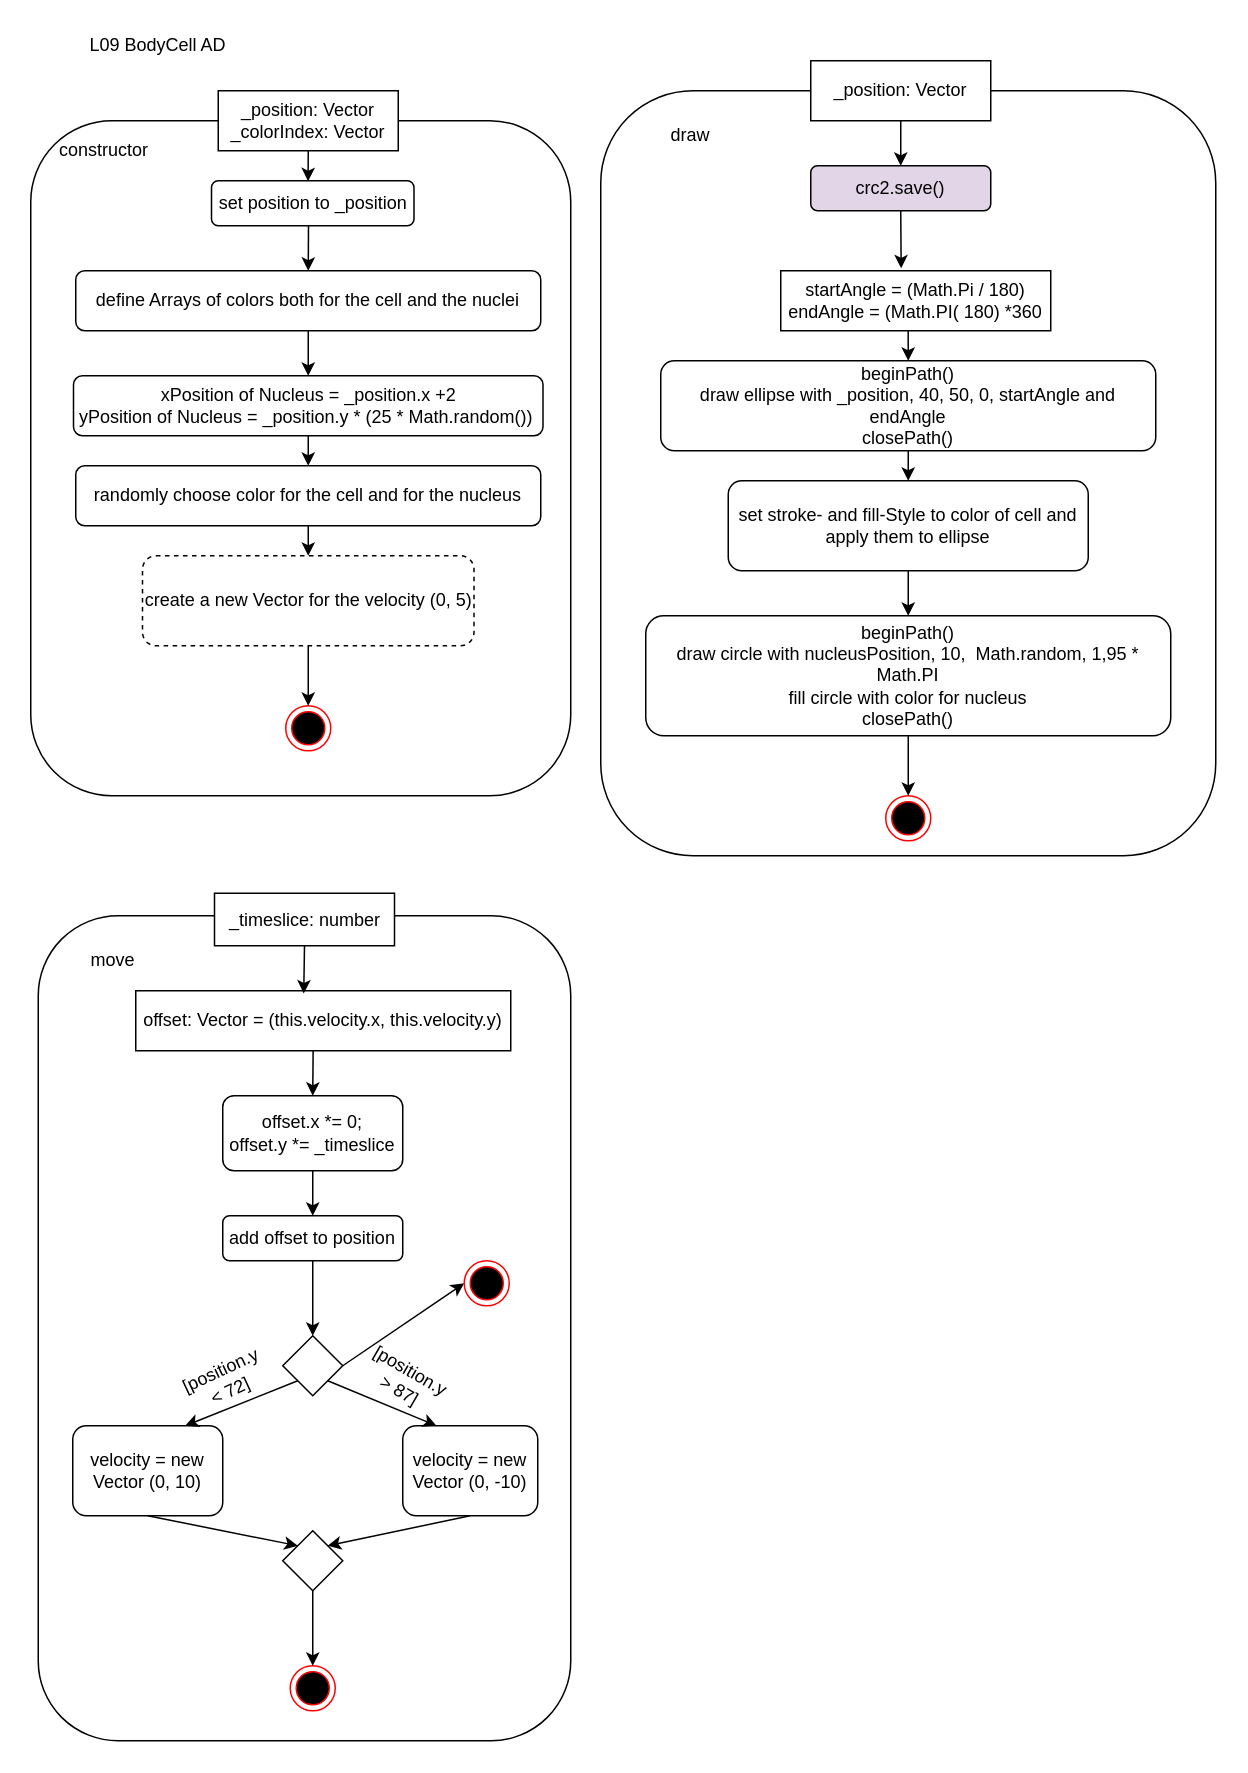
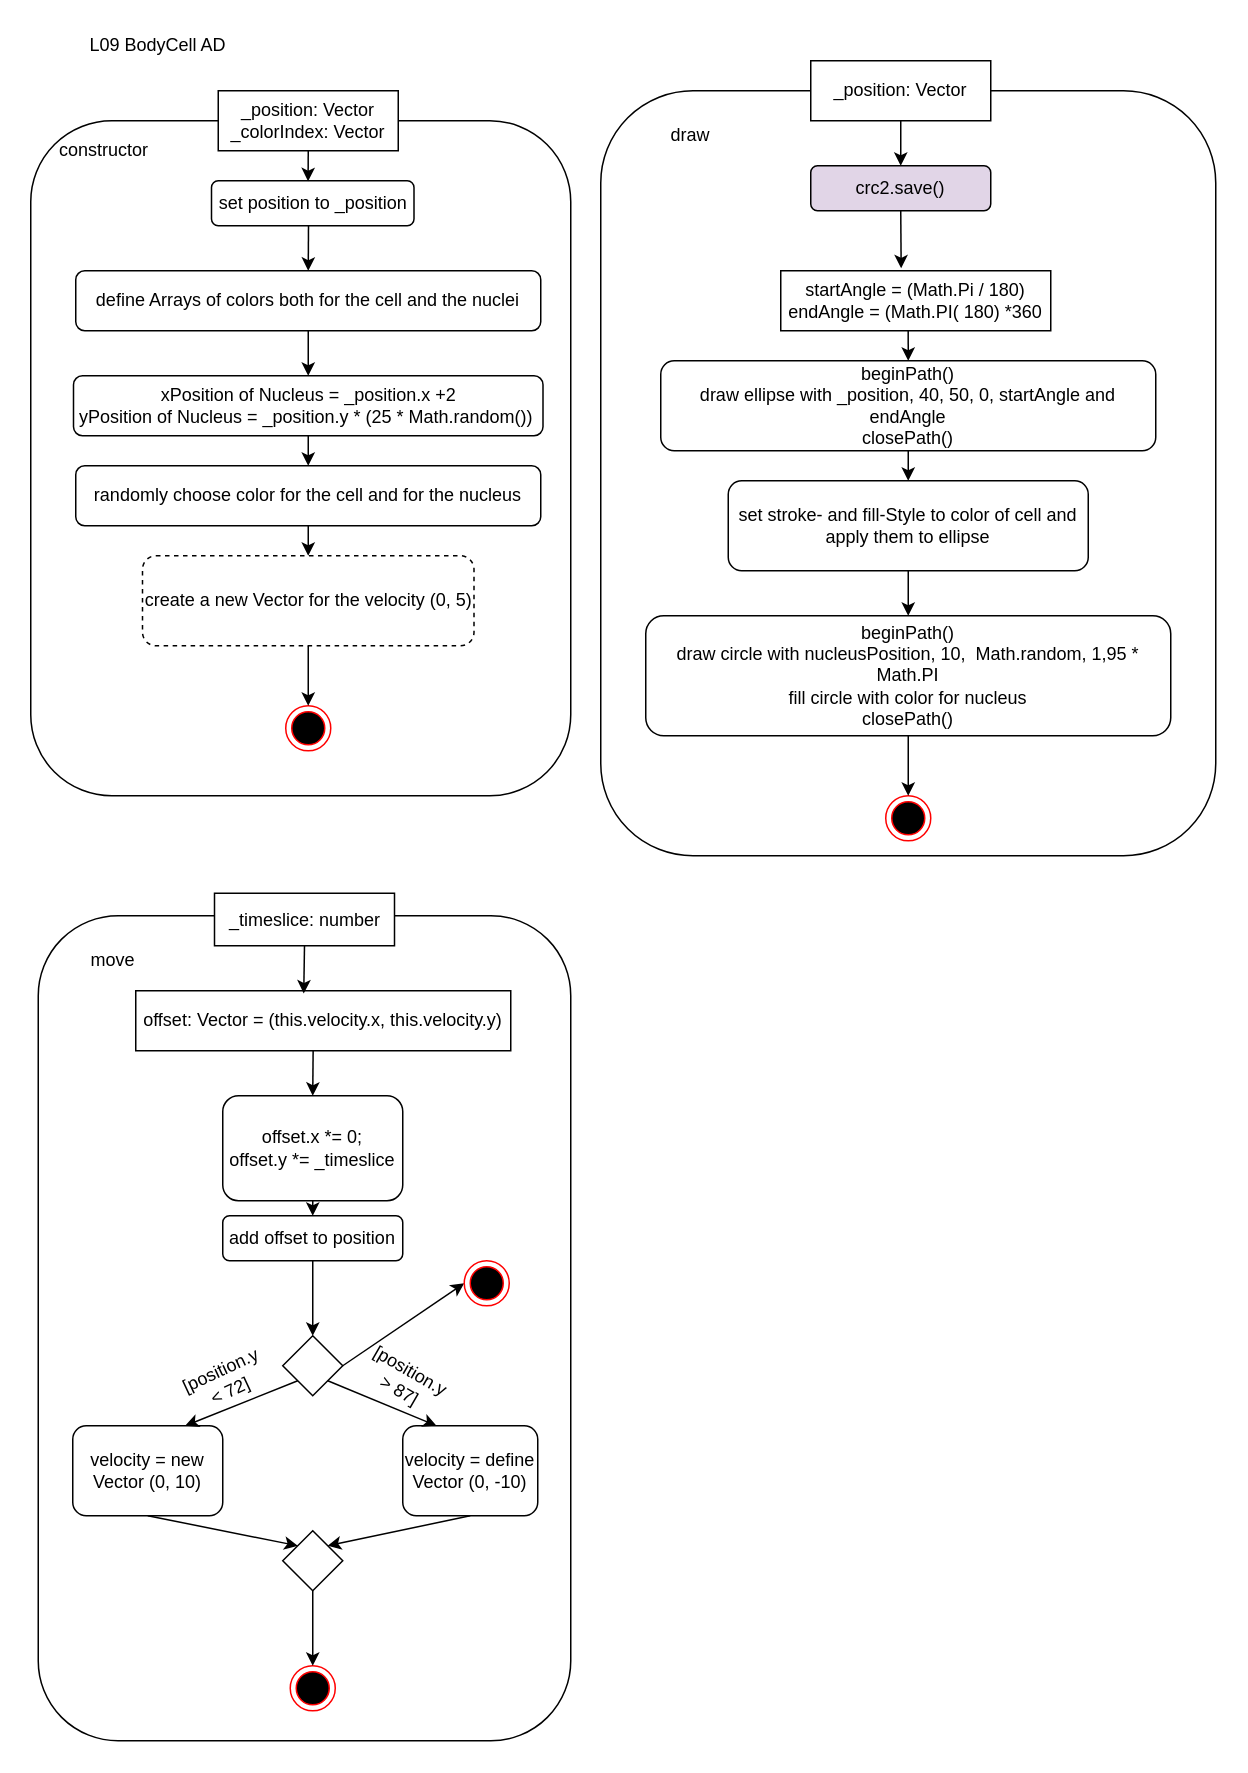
  <mxCell id="0" />
  <mxCell id="1" parent="0" />
  <mxCell id="2" value="L09 BodyCell AD" style="text;html=1;strokeColor=none;fillColor=none;align=center;verticalAlign=middle;whiteSpace=wrap;rounded=0;" parent="1" vertex="1"><mxGeometry x="30" y="20" width="150" height="20" as="geometry" /></mxCell>
  <mxCell id="3" value="" style="rounded=1;whiteSpace=wrap;html=1;" parent="1" vertex="1"><mxGeometry x="20" y="80" width="360" height="450" as="geometry" /></mxCell>
  <mxCell id="4" value="_position: Vector&lt;br&gt;_colorIndex: Vector" style="rounded=0;whiteSpace=wrap;html=1;" parent="1" vertex="1"><mxGeometry x="145" y="60" width="120" height="40" as="geometry" /></mxCell>
  <mxCell id="5" value="set position to _position" style="rounded=1;whiteSpace=wrap;html=1;" parent="1" vertex="1"><mxGeometry x="140.5" y="120" width="135" height="30" as="geometry" /></mxCell>
  <mxCell id="6" value="define Arrays of colors both for the cell and the nuclei" style="rounded=1;whiteSpace=wrap;html=1;" parent="1" vertex="1"><mxGeometry x="50" y="180" width="310" height="40" as="geometry" /></mxCell>
  <mxCell id="7" value="xPosition of Nucleus = _position.x +2&lt;br&gt;yPosition of Nucleus = _position.y * (25 * Math.random())&amp;nbsp;" style="rounded=1;whiteSpace=wrap;html=1;" parent="1" vertex="1"><mxGeometry x="48.5" y="250" width="313" height="40" as="geometry" /></mxCell>
  <mxCell id="8" value="randomly choose color for the cell and for the nucleus" style="rounded=1;whiteSpace=wrap;html=1;" parent="1" vertex="1"><mxGeometry x="50" y="310" width="310" height="40" as="geometry" /></mxCell>
  <mxCell id="9" value="constructor" style="text;html=1;strokeColor=none;fillColor=none;align=center;verticalAlign=middle;whiteSpace=wrap;rounded=0;" parent="1" vertex="1"><mxGeometry x="48.5" y="90" width="40" height="20" as="geometry" /></mxCell>
  <mxCell id="10" value="create a new Vector for the velocity (0, 5)" style="rounded=1;whiteSpace=wrap;html=1;dashed=1;" parent="1" vertex="1"><mxGeometry x="94.5" y="370" width="221" height="60" as="geometry" /></mxCell>
  <mxCell id="11" value="" style="ellipse;html=1;shape=endState;fillColor=#000000;strokeColor=#ff0000;" parent="1" vertex="1"><mxGeometry x="190" y="470" width="30" height="30" as="geometry" /></mxCell>
  <mxCell id="12" value="" style="endArrow=classic;html=1;exitX=0.5;exitY=1;exitDx=0;exitDy=0;entryX=0.477;entryY=0.011;entryDx=0;entryDy=0;entryPerimeter=0;" parent="1" source="4" target="5" edge="1"><mxGeometry width="50" height="50" relative="1" as="geometry"><mxPoint x="40" y="170" as="sourcePoint" /><mxPoint x="90" y="120" as="targetPoint" /></mxGeometry></mxCell>
  <mxCell id="13" value="" style="endArrow=classic;html=1;exitX=0.479;exitY=1.003;exitDx=0;exitDy=0;exitPerimeter=0;entryX=0.5;entryY=0;entryDx=0;entryDy=0;" parent="1" source="5" target="6" edge="1"><mxGeometry width="50" height="50" relative="1" as="geometry"><mxPoint x="70" y="200" as="sourcePoint" /><mxPoint x="120" y="150" as="targetPoint" /></mxGeometry></mxCell>
  <mxCell id="14" value="" style="endArrow=classic;html=1;exitX=0.5;exitY=1;exitDx=0;exitDy=0;entryX=0.5;entryY=0;entryDx=0;entryDy=0;" parent="1" source="6" target="7" edge="1"><mxGeometry width="50" height="50" relative="1" as="geometry"><mxPoint x="440" y="250" as="sourcePoint" /><mxPoint x="490" y="200" as="targetPoint" /></mxGeometry></mxCell>
  <mxCell id="15" value="" style="endArrow=classic;html=1;exitX=0.5;exitY=1;exitDx=0;exitDy=0;entryX=0.5;entryY=0;entryDx=0;entryDy=0;" parent="1" source="7" target="8" edge="1"><mxGeometry width="50" height="50" relative="1" as="geometry"><mxPoint x="440" y="290" as="sourcePoint" /><mxPoint x="490" y="240" as="targetPoint" /></mxGeometry></mxCell>
  <mxCell id="16" value="" style="endArrow=classic;html=1;exitX=0.5;exitY=1;exitDx=0;exitDy=0;entryX=0.5;entryY=0;entryDx=0;entryDy=0;" parent="1" source="8" target="10" edge="1"><mxGeometry width="50" height="50" relative="1" as="geometry"><mxPoint x="470" y="530" as="sourcePoint" /><mxPoint x="520" y="480" as="targetPoint" /></mxGeometry></mxCell>
  <mxCell id="17" value="" style="endArrow=classic;html=1;exitX=0.5;exitY=1;exitDx=0;exitDy=0;entryX=0.5;entryY=0;entryDx=0;entryDy=0;" parent="1" source="10" target="11" edge="1"><mxGeometry width="50" height="50" relative="1" as="geometry"><mxPoint x="420" y="590" as="sourcePoint" /><mxPoint x="470" y="540" as="targetPoint" /></mxGeometry></mxCell>
  <mxCell id="18" value="" style="rounded=1;whiteSpace=wrap;html=1;" parent="1" vertex="1"><mxGeometry x="400" y="60" width="410" height="510" as="geometry" /></mxCell>
  <mxCell id="19" value="_position: Vector" style="rounded=0;whiteSpace=wrap;html=1;" parent="1" vertex="1"><mxGeometry x="540" y="40" width="120" height="40" as="geometry" /></mxCell>
  <mxCell id="20" value="draw" style="text;html=1;strokeColor=none;fillColor=none;align=center;verticalAlign=middle;whiteSpace=wrap;rounded=0;" parent="1" vertex="1"><mxGeometry x="440" y="80" width="40" height="20" as="geometry" /></mxCell>
  <mxCell id="21" value="crc2.save()" style="rounded=1;whiteSpace=wrap;html=1;fillColor=#e1d5e7;" parent="1" vertex="1"><mxGeometry x="540" y="110" width="120" height="30" as="geometry" /></mxCell>
  <mxCell id="22" value="startAngle = (Math.Pi / 180)&lt;br&gt;endAngle = (Math.PI( 180) *360" style="rounded=0;whiteSpace=wrap;html=1;" parent="1" vertex="1"><mxGeometry x="520" y="180" width="180" height="40" as="geometry" /></mxCell>
  <mxCell id="23" value="beginPath()&lt;br&gt;draw ellipse with _position, 40, 50, 0, startAngle and endAngle&lt;br&gt;closePath()" style="rounded=1;whiteSpace=wrap;html=1;" parent="1" vertex="1"><mxGeometry x="440" y="240" width="330" height="60" as="geometry" /></mxCell>
  <mxCell id="24" value="set stroke- and fill-Style to color of cell and apply them to ellipse" style="rounded=1;whiteSpace=wrap;html=1;" parent="1" vertex="1"><mxGeometry x="485" y="320" width="240" height="60" as="geometry" /></mxCell>
  <mxCell id="25" value="beginPath()&lt;br&gt;draw circle with nucleusPosition, 10,&amp;nbsp; Math.random, 1,95 * Math.PI&lt;br&gt;fill circle with color for nucleus&lt;br&gt;closePath()" style="rounded=1;whiteSpace=wrap;html=1;" parent="1" vertex="1"><mxGeometry x="430" y="410" width="350" height="80" as="geometry" /></mxCell>
  <mxCell id="26" value="" style="ellipse;html=1;shape=endState;fillColor=#000000;strokeColor=#ff0000;" parent="1" vertex="1"><mxGeometry x="590" y="530" width="30" height="30" as="geometry" /></mxCell>
  <mxCell id="27" value="" style="endArrow=classic;html=1;exitX=0.5;exitY=1;exitDx=0;exitDy=0;entryX=0.5;entryY=0;entryDx=0;entryDy=0;" parent="1" source="19" target="21" edge="1"><mxGeometry width="50" height="50" relative="1" as="geometry"><mxPoint x="680" y="170" as="sourcePoint" /><mxPoint x="730" y="120" as="targetPoint" /></mxGeometry></mxCell>
  <mxCell id="28" value="" style="endArrow=classic;html=1;exitX=0.5;exitY=1;exitDx=0;exitDy=0;entryX=0.446;entryY=-0.04;entryDx=0;entryDy=0;entryPerimeter=0;" parent="1" source="21" target="22" edge="1"><mxGeometry width="50" height="50" relative="1" as="geometry"><mxPoint x="730" y="210" as="sourcePoint" /><mxPoint x="780" y="160" as="targetPoint" /></mxGeometry></mxCell>
  <mxCell id="29" value="" style="endArrow=classic;html=1;exitX=0.472;exitY=1;exitDx=0;exitDy=0;entryX=0.5;entryY=0;entryDx=0;entryDy=0;exitPerimeter=0;" parent="1" source="22" target="23" edge="1"><mxGeometry width="50" height="50" relative="1" as="geometry"><mxPoint x="850" y="250" as="sourcePoint" /><mxPoint x="900" y="200" as="targetPoint" /></mxGeometry></mxCell>
  <mxCell id="30" value="" style="endArrow=classic;html=1;exitX=0.5;exitY=1;exitDx=0;exitDy=0;entryX=0.5;entryY=0;entryDx=0;entryDy=0;" parent="1" source="23" target="24" edge="1"><mxGeometry width="50" height="50" relative="1" as="geometry"><mxPoint x="890" y="390" as="sourcePoint" /><mxPoint x="940" y="340" as="targetPoint" /></mxGeometry></mxCell>
  <mxCell id="31" value="" style="endArrow=classic;html=1;exitX=0.5;exitY=1;exitDx=0;exitDy=0;entryX=0.5;entryY=0;entryDx=0;entryDy=0;" parent="1" source="24" target="25" edge="1"><mxGeometry width="50" height="50" relative="1" as="geometry"><mxPoint x="890" y="420" as="sourcePoint" /><mxPoint x="940" y="370" as="targetPoint" /></mxGeometry></mxCell>
  <mxCell id="32" value="" style="endArrow=classic;html=1;exitX=0.5;exitY=1;exitDx=0;exitDy=0;entryX=0.5;entryY=0;entryDx=0;entryDy=0;" parent="1" source="25" target="26" edge="1"><mxGeometry width="50" height="50" relative="1" as="geometry"><mxPoint x="780" y="640" as="sourcePoint" /><mxPoint x="830" y="590" as="targetPoint" /></mxGeometry></mxCell>
  <mxCell id="33" value="" style="rounded=1;whiteSpace=wrap;html=1;" parent="1" vertex="1"><mxGeometry x="25" y="610" width="355" height="550" as="geometry" /></mxCell>
  <mxCell id="34" value="move" style="text;html=1;strokeColor=none;fillColor=none;align=center;verticalAlign=middle;whiteSpace=wrap;rounded=0;" parent="1" vertex="1"><mxGeometry x="55" y="630" width="40" height="20" as="geometry" /></mxCell>
  <mxCell id="35" value="_timeslice: number" style="rounded=0;whiteSpace=wrap;html=1;" parent="1" vertex="1"><mxGeometry x="142.5" y="595" width="120" height="35" as="geometry" /></mxCell>
- <mxCell id="36" value="offset.x *= 0;&lt;br&gt;offset.y *= _timeslice" style="rounded=1;whiteSpace=wrap;html=1;" parent="1" vertex="1"><mxGeometry x="148" y="730" width="120" height="50" as="geometry" /></mxCell>
+ <mxCell id="36" value="offset.x *= 0;&lt;br&gt;offset.y *= _timeslice" style="rounded=1;whiteSpace=wrap;html=1;" parent="1" vertex="1"><mxGeometry x="148" y="730" width="120" height="70" as="geometry" /></mxCell>
  <mxCell id="37" value="offset: Vector = (this.velocity.x, this.velocity.y)" style="rounded=0;whiteSpace=wrap;html=1;" parent="1" vertex="1"><mxGeometry x="90" y="660" width="250" height="40" as="geometry" /></mxCell>
  <mxCell id="38" value="add offset to position" style="rounded=1;whiteSpace=wrap;html=1;" parent="1" vertex="1"><mxGeometry x="148" y="810" width="120" height="30" as="geometry" /></mxCell>
  <mxCell id="39" value="" style="rhombus;whiteSpace=wrap;html=1;" parent="1" vertex="1"><mxGeometry x="188" y="890" width="40" height="40" as="geometry" /></mxCell>
  <mxCell id="40" value="velocity = new Vector (0, 10)" style="rounded=1;whiteSpace=wrap;html=1;" parent="1" vertex="1"><mxGeometry x="48" y="950" width="100" height="60" as="geometry" /></mxCell>
- <mxCell id="41" value="velocity = new Vector (0, -10)" style="rounded=1;whiteSpace=wrap;html=1;" parent="1" vertex="1"><mxGeometry x="268" y="950" width="90" height="60" as="geometry" /></mxCell>
+ <mxCell id="41" value="velocity = define Vector (0, -10)" style="rounded=1;whiteSpace=wrap;html=1;" parent="1" vertex="1"><mxGeometry x="268" y="950" width="90" height="60" as="geometry" /></mxCell>
  <mxCell id="42" value="" style="rhombus;whiteSpace=wrap;html=1;" parent="1" vertex="1"><mxGeometry x="188" y="1020" width="40" height="40" as="geometry" /></mxCell>
  <mxCell id="43" value="" style="ellipse;html=1;shape=endState;fillColor=#000000;strokeColor=#ff0000;" parent="1" vertex="1"><mxGeometry x="193" y="1110" width="30" height="30" as="geometry" /></mxCell>
  <mxCell id="44" value="" style="endArrow=classic;html=1;exitX=0.5;exitY=1;exitDx=0;exitDy=0;entryX=0;entryY=0;entryDx=0;entryDy=0;" parent="1" source="40" target="42" edge="1"><mxGeometry width="50" height="50" relative="1" as="geometry"><mxPoint x="80" y="1110" as="sourcePoint" /><mxPoint x="130" y="1060" as="targetPoint" /></mxGeometry></mxCell>
  <mxCell id="45" value="" style="endArrow=classic;html=1;exitX=0.5;exitY=1;exitDx=0;exitDy=0;entryX=1;entryY=0;entryDx=0;entryDy=0;" parent="1" source="41" target="42" edge="1"><mxGeometry width="50" height="50" relative="1" as="geometry"><mxPoint x="280" y="1110" as="sourcePoint" /><mxPoint x="330" y="1060" as="targetPoint" /></mxGeometry></mxCell>
  <mxCell id="46" value="" style="endArrow=classic;html=1;exitX=0.5;exitY=1;exitDx=0;exitDy=0;entryX=0.5;entryY=0;entryDx=0;entryDy=0;" parent="1" source="42" target="43" edge="1"><mxGeometry width="50" height="50" relative="1" as="geometry"><mxPoint x="130" y="1140" as="sourcePoint" /><mxPoint x="180" y="1090" as="targetPoint" /></mxGeometry></mxCell>
  <mxCell id="47" value="" style="endArrow=classic;html=1;exitX=1;exitY=1;exitDx=0;exitDy=0;entryX=0.25;entryY=0;entryDx=0;entryDy=0;" parent="1" source="39" target="41" edge="1"><mxGeometry width="50" height="50" relative="1" as="geometry"><mxPoint x="470" y="960" as="sourcePoint" /><mxPoint x="520" y="910" as="targetPoint" /></mxGeometry></mxCell>
  <mxCell id="48" value="" style="endArrow=classic;html=1;exitX=0;exitY=1;exitDx=0;exitDy=0;entryX=0.75;entryY=0;entryDx=0;entryDy=0;" parent="1" source="39" target="40" edge="1"><mxGeometry width="50" height="50" relative="1" as="geometry"><mxPoint x="510" y="940" as="sourcePoint" /><mxPoint x="560" y="890" as="targetPoint" /></mxGeometry></mxCell>
  <mxCell id="49" value="" style="endArrow=classic;html=1;exitX=1;exitY=0.5;exitDx=0;exitDy=0;entryX=0;entryY=0.5;entryDx=0;entryDy=0;" parent="1" source="39" target="50" edge="1"><mxGeometry width="50" height="50" relative="1" as="geometry"><mxPoint x="520" y="970" as="sourcePoint" /><mxPoint x="490" y="890" as="targetPoint" /></mxGeometry></mxCell>
  <mxCell id="50" value="" style="ellipse;html=1;shape=endState;fillColor=#000000;strokeColor=#ff0000;" parent="1" vertex="1"><mxGeometry x="309" y="840" width="30" height="30" as="geometry" /></mxCell>
  <mxCell id="51" value="" style="endArrow=classic;html=1;exitX=0.5;exitY=1;exitDx=0;exitDy=0;entryX=0.5;entryY=0;entryDx=0;entryDy=0;" parent="1" source="38" target="39" edge="1"><mxGeometry width="50" height="50" relative="1" as="geometry"><mxPoint x="430" y="880" as="sourcePoint" /><mxPoint x="480" y="830" as="targetPoint" /></mxGeometry></mxCell>
  <mxCell id="52" value="" style="endArrow=classic;html=1;exitX=0.5;exitY=1;exitDx=0;exitDy=0;entryX=0.5;entryY=0;entryDx=0;entryDy=0;" parent="1" source="36" target="38" edge="1"><mxGeometry width="50" height="50" relative="1" as="geometry"><mxPoint x="480" y="900" as="sourcePoint" /><mxPoint x="530" y="850" as="targetPoint" /></mxGeometry></mxCell>
  <mxCell id="53" value="" style="endArrow=classic;html=1;exitX=0.473;exitY=1.004;exitDx=0;exitDy=0;entryX=0.5;entryY=0;entryDx=0;entryDy=0;exitPerimeter=0;" parent="1" source="37" target="36" edge="1"><mxGeometry width="50" height="50" relative="1" as="geometry"><mxPoint x="470" y="870" as="sourcePoint" /><mxPoint x="520" y="820" as="targetPoint" /></mxGeometry></mxCell>
  <mxCell id="54" value="" style="endArrow=classic;html=1;exitX=0.5;exitY=1;exitDx=0;exitDy=0;entryX=0.448;entryY=0.046;entryDx=0;entryDy=0;entryPerimeter=0;" parent="1" source="35" target="37" edge="1"><mxGeometry width="50" height="50" relative="1" as="geometry"><mxPoint x="530" y="860" as="sourcePoint" /><mxPoint x="580" y="810" as="targetPoint" /></mxGeometry></mxCell>
  <mxCell id="55" value="[position.y &amp;lt; 72]" style="text;html=1;strokeColor=none;fillColor=none;align=center;verticalAlign=middle;whiteSpace=wrap;rounded=0;rotation=-25;" parent="1" vertex="1"><mxGeometry x="130" y="910" width="39.53" height="20" as="geometry" /></mxCell>
  <mxCell id="56" value="[position.y &amp;gt; 87]" style="text;html=1;strokeColor=none;fillColor=none;align=center;verticalAlign=middle;whiteSpace=wrap;rounded=0;rotation=30;" parent="1" vertex="1"><mxGeometry x="250" y="910" width="40" height="20" as="geometry" /></mxCell>
